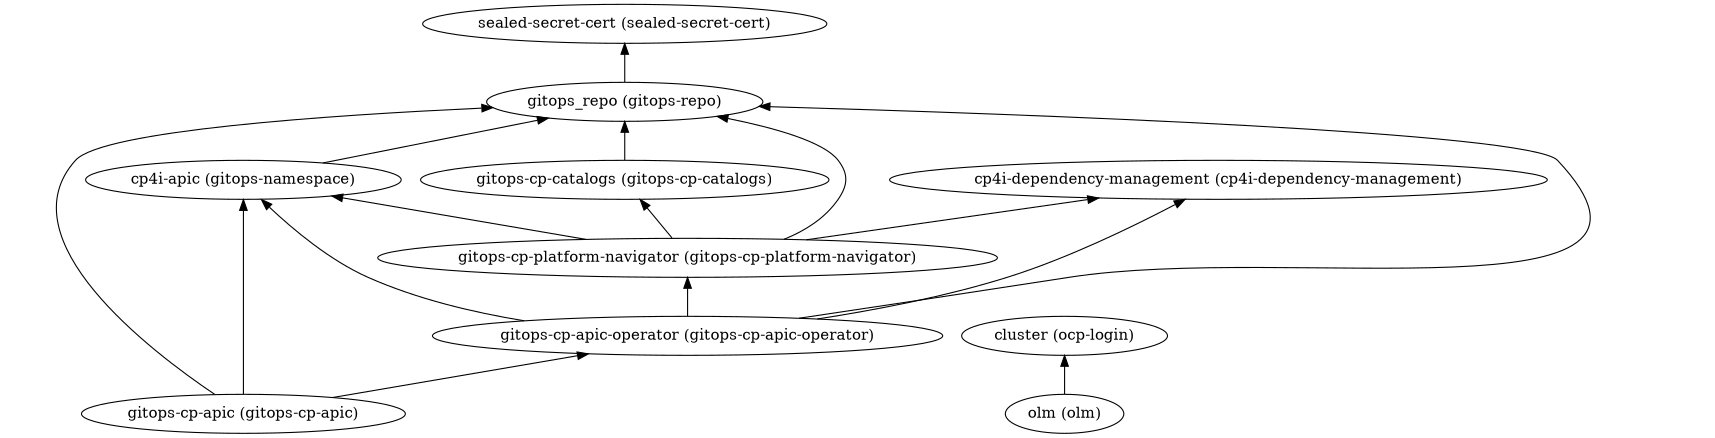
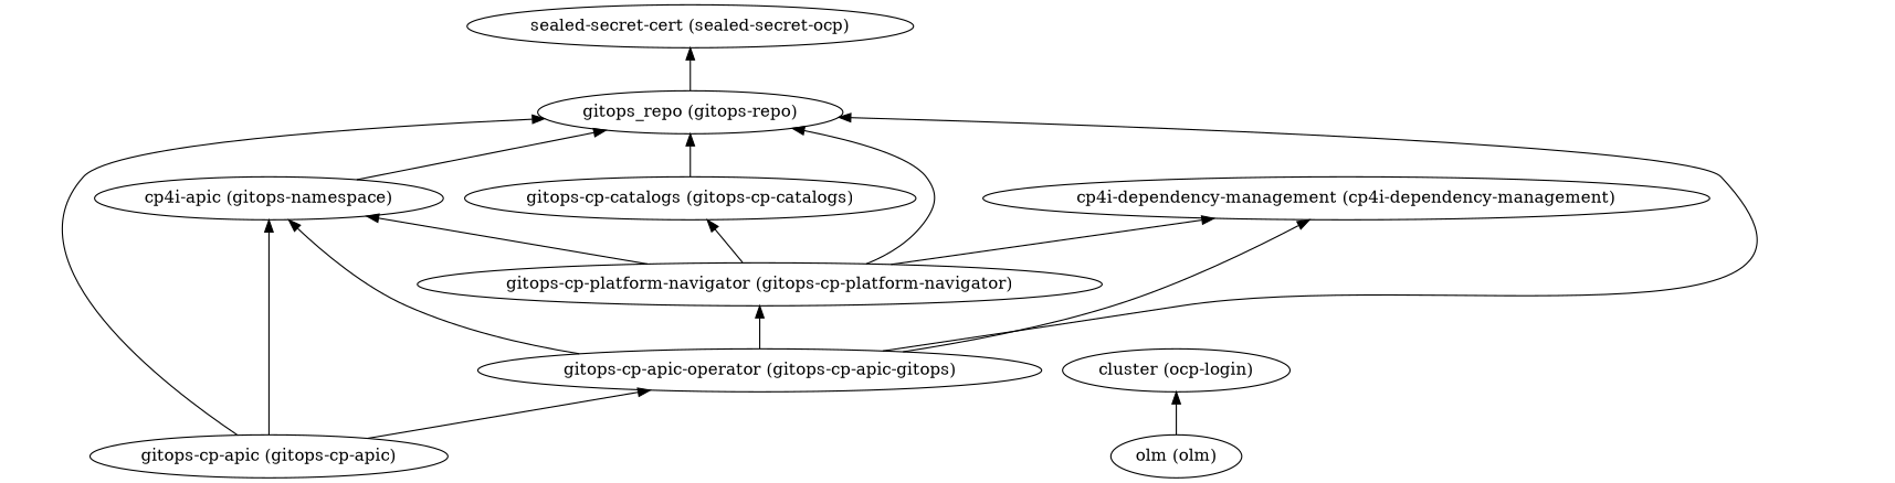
  digraph {
    rankdir=BT
    "gitops-cp-apic (gitops-cp-apic)"
    "gitops_repo (gitops-repo)"
    "cp4i-apic (gitops-namespace)"
-   "gitops-cp-apic-operator (gitops-cp-apic-operator)"
-   "sealed-secret-cert (sealed-secret-cert)"
+   "gitops-cp-apic-operator (gitops-cp-apic-operator)" [label="gitops-cp-apic-operator (gitops-cp-apic-gitops)"]
+   "sealed-secret-cert (sealed-secret-cert)" [label="sealed-secret-cert (sealed-secret-ocp)"]
    "cp4i-dependency-management (cp4i-dependency-management)"
    "gitops-cp-platform-navigator (gitops-cp-platform-navigator)"
    "gitops-cp-catalogs (gitops-cp-catalogs)"
    "olm (olm)"
    "cluster (ocp-login)"
    "gitops-cp-apic (gitops-cp-apic)" -> "gitops_repo (gitops-repo)"
    "gitops-cp-apic (gitops-cp-apic)" -> "cp4i-apic (gitops-namespace)"
    "gitops-cp-apic (gitops-cp-apic)" -> "gitops-cp-apic-operator (gitops-cp-apic-operator)"
    "gitops_repo (gitops-repo)" -> "sealed-secret-cert (sealed-secret-cert)"
    "cp4i-apic (gitops-namespace)" -> "gitops_repo (gitops-repo)"
    "gitops-cp-apic-operator (gitops-cp-apic-operator)" -> "gitops_repo (gitops-repo)"
    "gitops-cp-apic-operator (gitops-cp-apic-operator)" -> "cp4i-apic (gitops-namespace)"
    "gitops-cp-apic-operator (gitops-cp-apic-operator)" -> "cp4i-dependency-management (cp4i-dependency-management)"
    "gitops-cp-apic-operator (gitops-cp-apic-operator)" -> "gitops-cp-platform-navigator (gitops-cp-platform-navigator)"
    "gitops-cp-platform-navigator (gitops-cp-platform-navigator)" -> "gitops_repo (gitops-repo)"
    "gitops-cp-platform-navigator (gitops-cp-platform-navigator)" -> "cp4i-apic (gitops-namespace)"
    "gitops-cp-platform-navigator (gitops-cp-platform-navigator)" -> "cp4i-dependency-management (cp4i-dependency-management)"
    "gitops-cp-platform-navigator (gitops-cp-platform-navigator)" -> "gitops-cp-catalogs (gitops-cp-catalogs)"
    "gitops-cp-catalogs (gitops-cp-catalogs)" -> "gitops_repo (gitops-repo)"
    "olm (olm)" -> "cluster (ocp-login)"
  }
